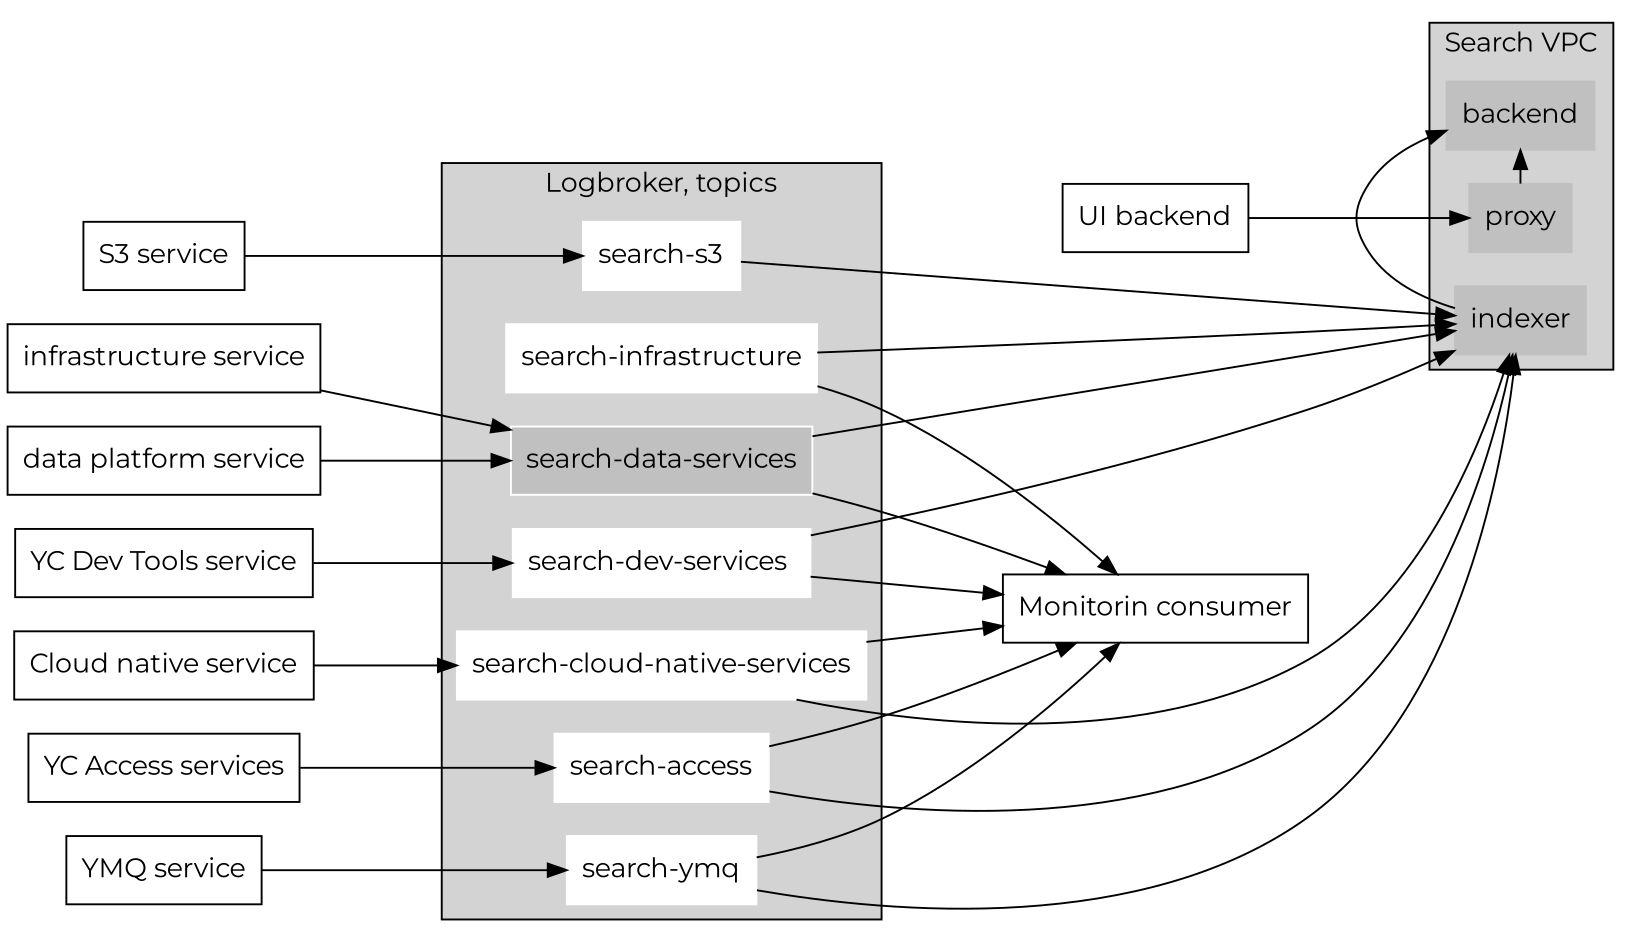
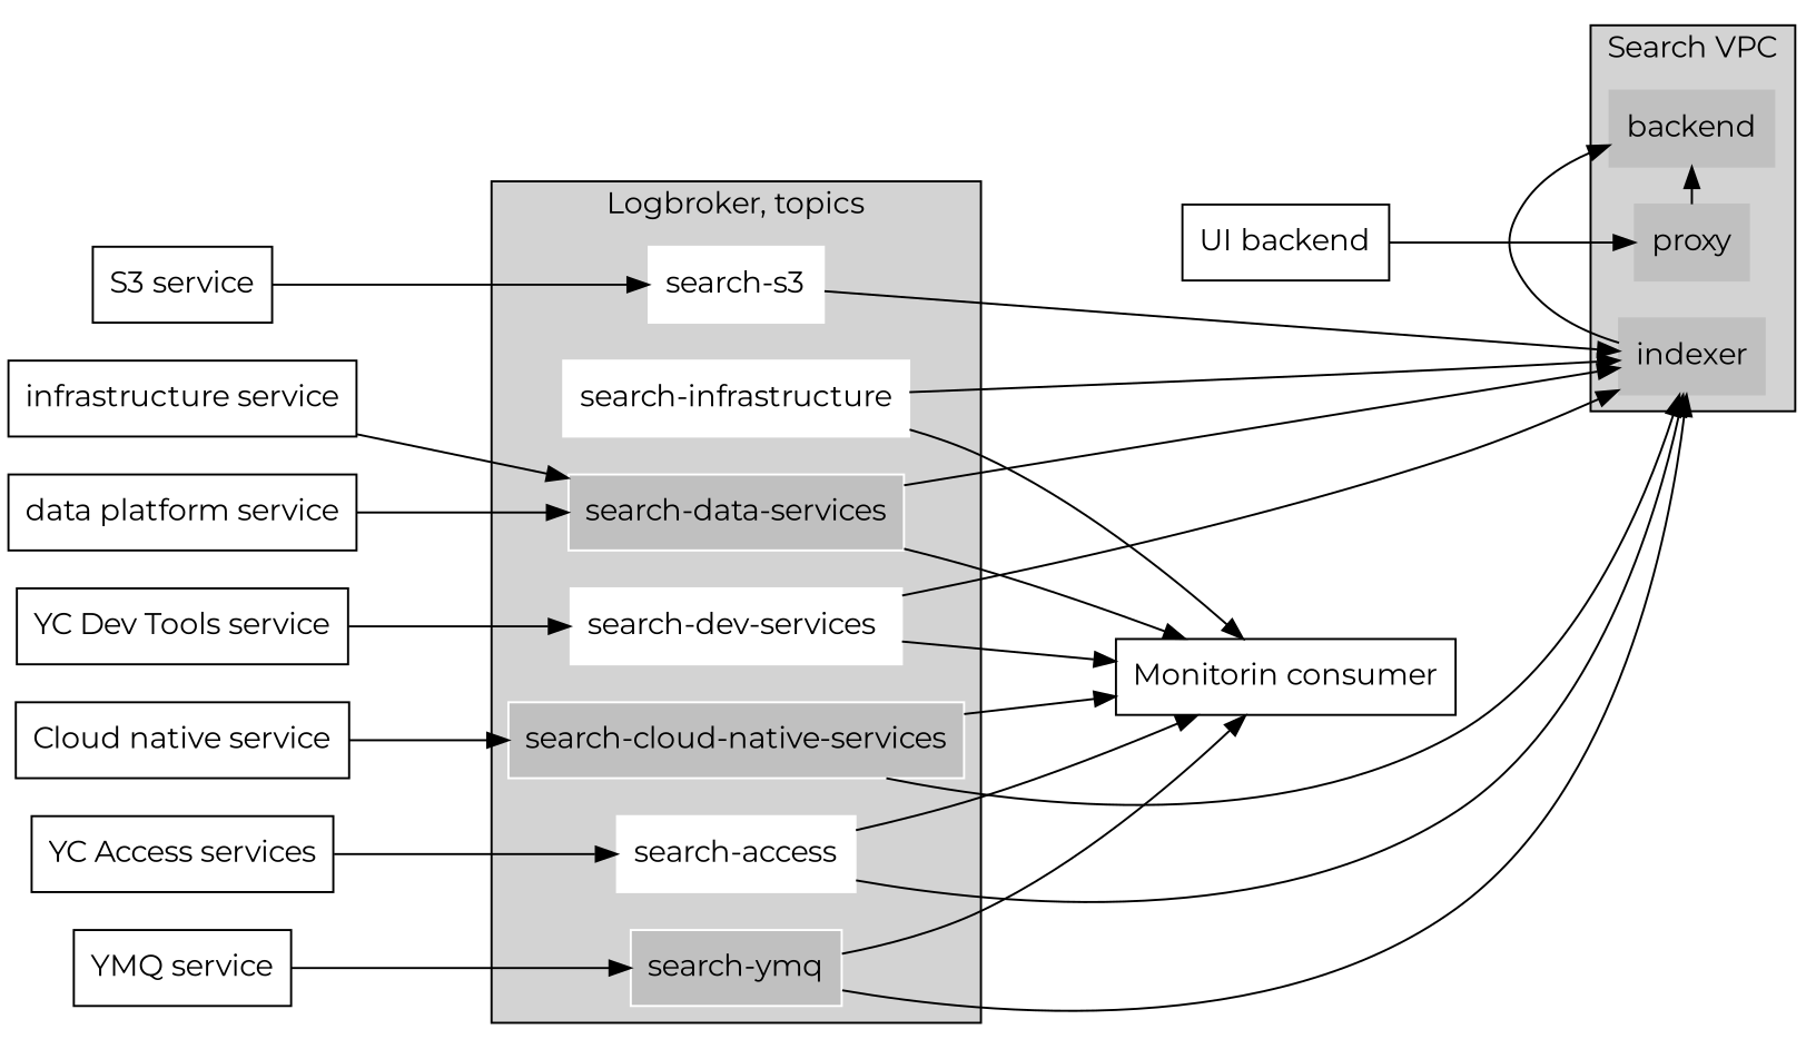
  digraph {
    fontname=Montserrat
    rankdir=LR
    ranksep=1
    node [fontname=Montserrat shape=box style=filled]
    edge [fontname=Montserrat]
    n1 [label="UI backend" style=""]
    n2 [label="Monitorin consumer" style=""]
    n3 [color=white label="search-infrastructure"]
    n4 [color=white fillcolor=gray label="search-data-services"]
    n5 [color=white label="search-dev-services "]
-   n6 [color=white label="search-cloud-native-services"]
+   n6 [color=white label="search-cloud-native-services" fillcolor=gray]
    n7 [color=white label="search-access"]
    n8 [color=white label="search-s3"]
-   n9 [color=white label="search-ymq"]
+   n9 [color=white label="search-ymq" fillcolor=gray]
    backend [color=gray]
    indexer [color=gray]
    proxy [color=gray]
    n13 [label="infrastructure service" style=""]
    n14 [label="data platform service" style=""]
    n15 [label="YC Dev Tools service" style=""]
    n16 [label="Cloud native service" style=""]
    n17 [label="YC Access services" style=""]
    n18 [label="YMQ service" style=""]
    n19 [label="S3 service" style=""]
    subgraph sub_1 {
      rank=same
      n1
      n2
    }
    subgraph cluster_2 {
      label="Logbroker, topics"
      style=filled
      n3
      n4
      n5
      n6
      n7
      n8
      n9
    }
    subgraph cluster_3 {
      label="Search VPC"
      style=filled
      subgraph sub_4 {
        label="Search VPC"
        rank=same
        style=filled
        backend
        indexer
        proxy
      }
    }
    n1 -> proxy [constraint=true weight=100]
    n3 -> n2
    n3 -> indexer
    n4 -> n2
    n4 -> indexer
    n5 -> n2
    n5 -> indexer
    n6 -> n2
    n6 -> indexer
    n7 -> n2
    n7 -> indexer
    n8 -> indexer
    n9 -> n2
    n9 -> indexer
    indexer -> backend [constraint=true weight=0]
    proxy -> backend
    n13 -> n4
    n14 -> n4
    n15 -> n5
    n16 -> n6
    n17 -> n7
    n18 -> n9
    n19 -> n8
  }
